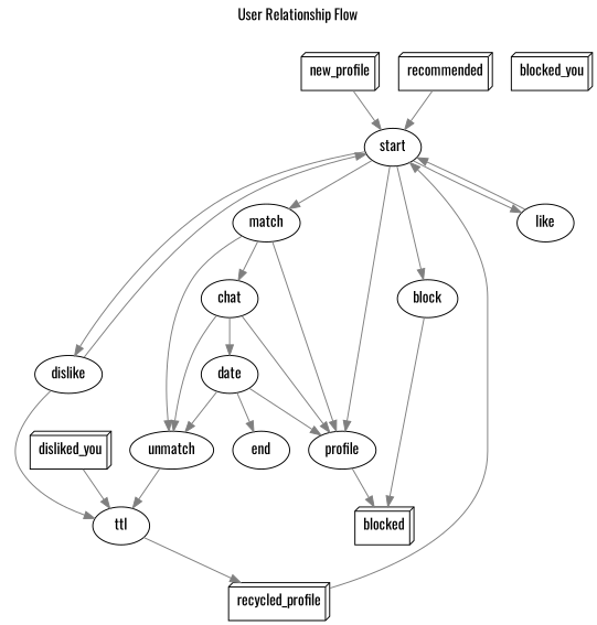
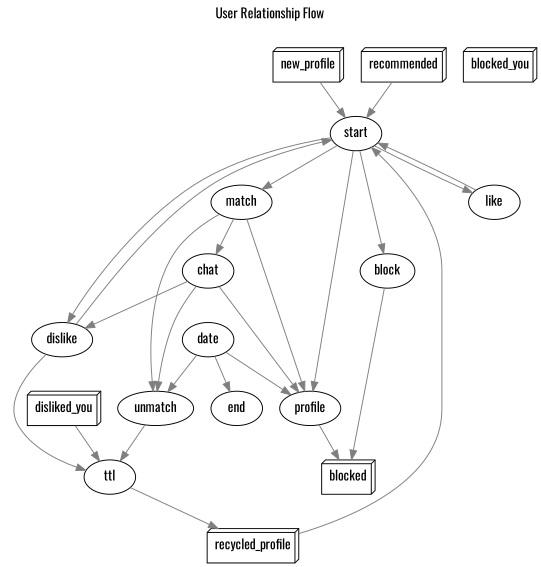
  digraph {
    compound=true
    fontname=Oswald
    label="User Relationship Flow"
    labelloc=t
    node [fontname=Oswald]
    edge [arrowhead=normal color=gray50 fontname=Oswald]
    start
    dislike
    block
    n4 [label=profile]
    match
    like
    new_profile [shape=box3d]
    recommended [shape=box3d]
    recycled_profile [shape=box3d]
    disliked_you [shape=box3d]
    ttl
    blocked [shape=box3d]
    blocked_you [shape=box3d]
    unmatch
    chat
    date
    end
    start -> dislike
    start -> block
    start -> n4
    start -> match
    start -> like
    dislike -> start
    dislike -> ttl
    block -> blocked
    n4 -> blocked
    match -> n4
    match -> unmatch
    match -> chat
    like -> start
    new_profile -> start
    recommended -> start
    recycled_profile -> start
    disliked_you -> ttl
    ttl -> recycled_profile
    unmatch -> ttl
    chat -> n4
    chat -> unmatch
-   chat -> date
+   chat -> dislike
    date -> n4
    date -> unmatch
    date -> end
  }
